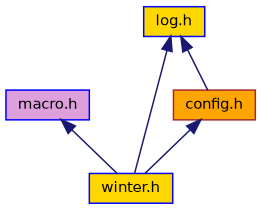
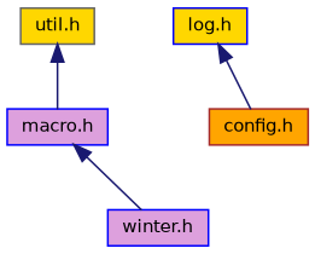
  digraph {
    node [color=blue fillcolor=gold fontname=Helvetica fontsize=10 shape=record style=filled]
    edge [color=midnightblue dir=back fontname=Helvetica fontsize=10 labelfontname=Helvetica labelfontsize=10 style=solid]
+   n1 [color=gray40 fontcolor=black height=0.2 label="util.h" width=0.4]
    n2 [fillcolor=plum height=0.2 label="macro.h" width=0.4]
    n3 [height=0.2 label="log.h" width=0.4]
-   n4 [height=0.2 label="winter.h" width=0.4]
+   n4 [fillcolor=plum height=0.2 label="winter.h" width=0.4]
    n5 [color=brown fillcolor=orange height=0.2 label="config.h" width=0.4]
+   n1 -> n2
    n2 -> n4
-   n3 -> n4
    n3 -> n5
-   n5 -> n4
  }
